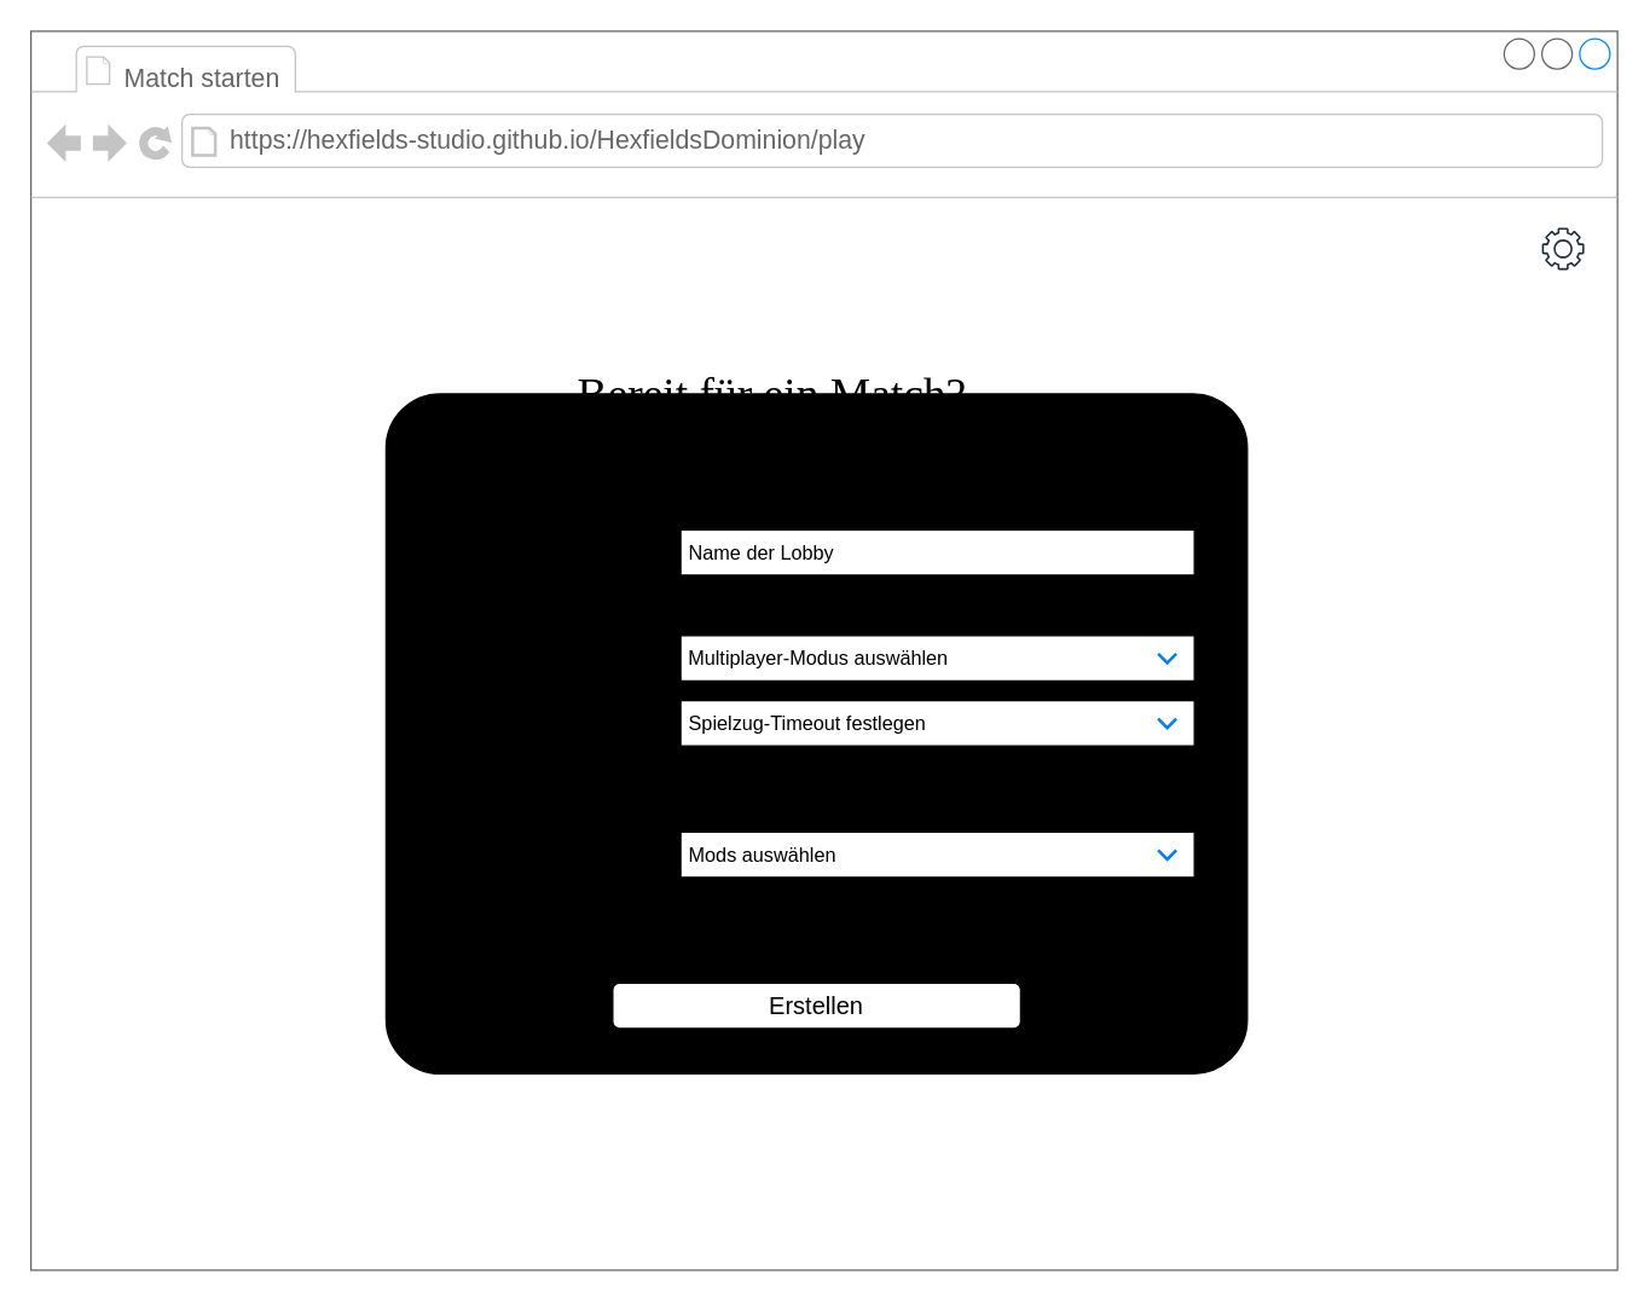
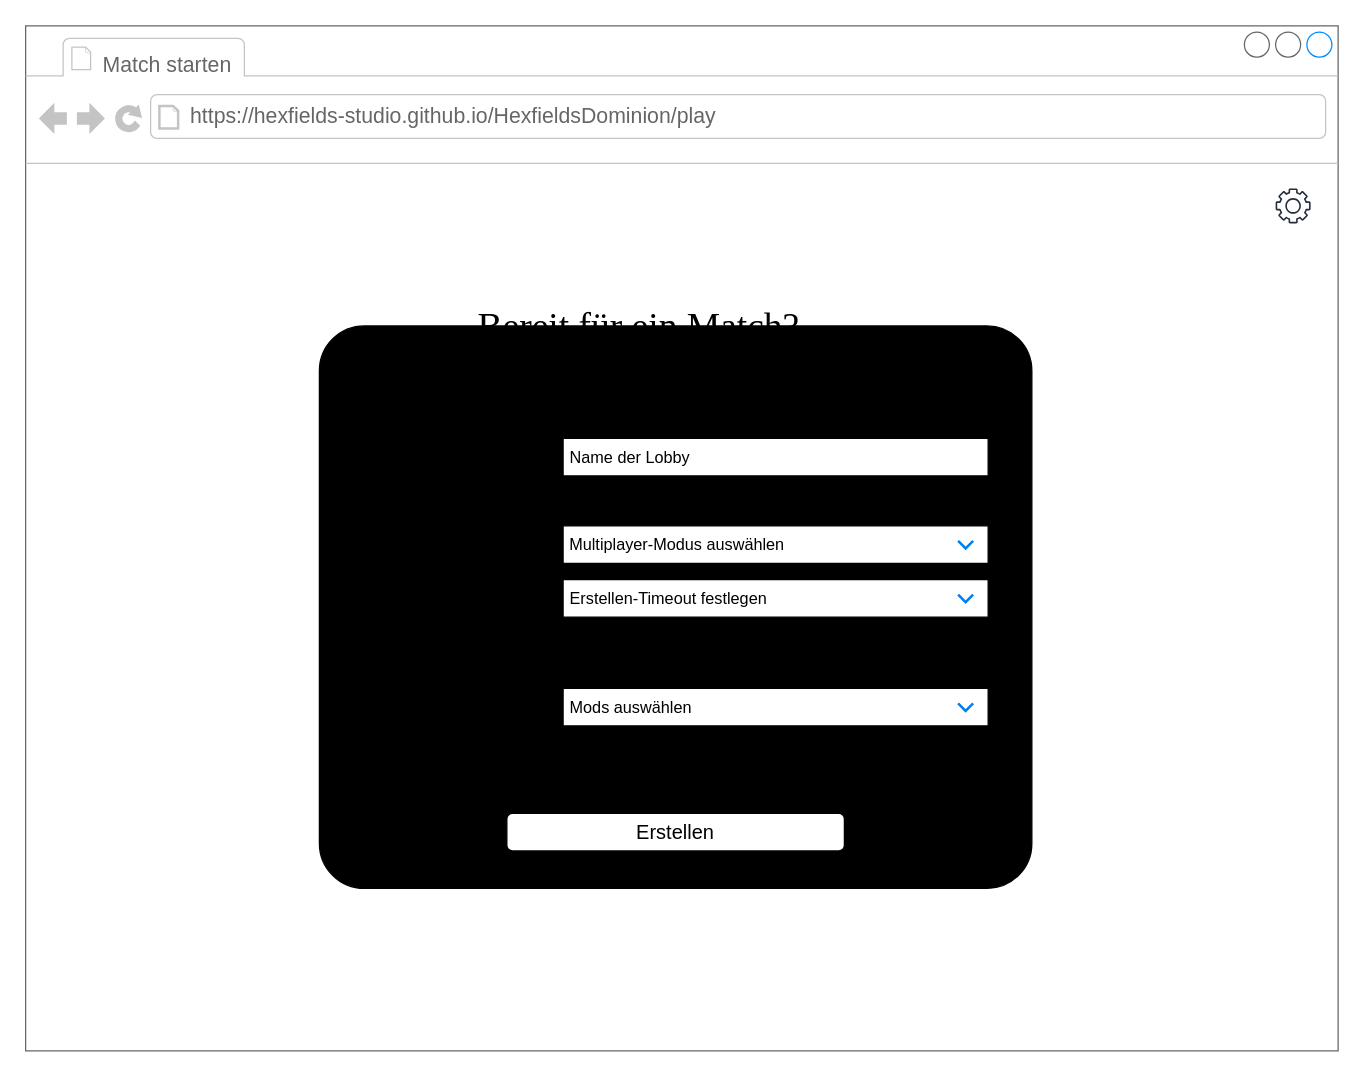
  <mxCell id="0" />
  <mxCell id="1" parent="0" />
  <mxCell id="2" value="" style="strokeWidth=1;shadow=0;dashed=0;align=center;html=1;shape=mxgraph.mockup.containers.browserWindow;rSize=0;strokeColor=#666666;mainText=,;recursiveResize=0;rounded=0;labelBackgroundColor=none;fontFamily=Verdana;fontSize=12" parent="1" vertex="1"><mxGeometry x="20" y="20" width="1050" height="820" as="geometry" /></mxCell>
  <mxCell id="3" value="Match starten" style="strokeWidth=1;shadow=0;dashed=0;align=center;html=1;shape=mxgraph.mockup.containers.anchor;fontSize=17;fontColor=#666666;align=left;" parent="2" vertex="1"><mxGeometry x="60" y="12" width="160" height="40" as="geometry" /></mxCell>
  <mxCell id="4" value="https://hexfields-studio.github.io/HexfieldsDominion/play" style="strokeWidth=1;shadow=0;dashed=0;align=center;html=1;shape=mxgraph.mockup.containers.anchor;rSize=0;fontSize=17;fontColor=#666666;align=left;" parent="2" vertex="1"><mxGeometry x="130" y="60" width="250" height="26" as="geometry" /></mxCell>
  <mxCell id="5" value="Bereit für ein Match?" style="text;html=1;points=[];align=left;verticalAlign=top;spacingTop=-4;fontSize=30;fontFamily=Verdana" parent="2" vertex="1"><mxGeometry x="360" y="220" width="320" height="40" as="geometry" /></mxCell>
  <mxCell id="6" value="&lt;font style=&quot;font-size: 25px;&quot;&gt;Lobby erstellen&lt;/font&gt;" style="rounded=1;whiteSpace=wrap;html=1;fillColor=#0050ef;fontColor=#ffffff;strokeColor=#001DBC;" vertex="1" parent="2"><mxGeometry x="320" y="350" width="400" height="40" as="geometry" /></mxCell>
  <mxCell id="7" value="&lt;font style=&quot;font-size: 25px;&quot;&gt;Lobby beitreten&lt;/font&gt;" style="rounded=1;whiteSpace=wrap;html=1;fillColor=#008a00;fontColor=#ffffff;strokeColor=#005700;" vertex="1" parent="2"><mxGeometry x="320" y="450" width="400" height="40" as="geometry" /></mxCell>
  <mxCell id="8" value="" style="sketch=0;outlineConnect=0;fontColor=#232F3E;gradientColor=none;fillColor=#232F3D;strokeColor=none;dashed=0;verticalLabelPosition=bottom;verticalAlign=top;align=center;html=1;fontSize=12;fontStyle=0;aspect=fixed;pointerEvents=1;shape=mxgraph.aws4.gear;" vertex="1" parent="2"><mxGeometry x="1000" y="130" width="28" height="28" as="geometry" /></mxCell>
  <mxCell id="9" value="" style="rounded=1;whiteSpace=wrap;html=1;fillColor=light-dark(#000000,#1A1A1A);shadow=0;glass=0;perimeterSpacing=0;strokeColor=light-dark(#000000, #6e6e6e);arcSize=8;" vertex="1" parent="2"><mxGeometry x="235" y="240" width="570" height="450" as="geometry" /></mxCell>
  <mxCell id="10" value="&lt;font style=&quot;font-size: 26px;&quot;&gt;Lobby erstellen&lt;/font&gt;" style="text;html=1;points=[];align=left;verticalAlign=top;spacingTop=-4;fontSize=30;fontFamily=Verdana" vertex="1" parent="2"><mxGeometry x="416" y="250" width="208" height="40" as="geometry" /></mxCell>
  <mxCell id="11" value="&lt;font style=&quot;font-size: 16px;&quot;&gt;Erstellen&lt;/font&gt;" style="rounded=1;whiteSpace=wrap;html=1;" vertex="1" parent="2"><mxGeometry x="385" y="630" width="270" height="30" as="geometry" /></mxCell>
  <mxCell id="12" value="" style="shape=mxgraph.sysml.x;" vertex="1" parent="2"><mxGeometry x="758" y="260" width="20" height="20" as="geometry" /></mxCell>
  <mxCell id="13" value="&lt;div align=&quot;left&quot;&gt;&lt;font style=&quot;font-size: 13px; color: light-dark(rgb(0, 0, 0), rgb(102, 102, 102));&quot;&gt;&amp;nbsp;Name der Lobby&lt;/font&gt;&lt;/div&gt;" style="rounded=0;whiteSpace=wrap;html=1;align=left;" vertex="1" parent="2"><mxGeometry x="430" y="330" width="340" height="30" as="geometry" /></mxCell>
  <mxCell id="14" value="&lt;div align=&quot;left&quot;&gt;&lt;font style=&quot;font-size: 15px;&quot;&gt;Name&lt;/font&gt;&lt;/div&gt;" style="text;html=1;whiteSpace=wrap;strokeColor=none;fillColor=none;align=left;verticalAlign=middle;rounded=0;" vertex="1" parent="2"><mxGeometry x="260" y="330" width="150" height="30" as="geometry" /></mxCell>
  <mxCell id="15" value="&lt;font style=&quot;font-size: 15px;&quot;&gt;Multiplayer-Modus&lt;/font&gt;" style="text;html=1;whiteSpace=wrap;strokeColor=none;fillColor=none;align=left;verticalAlign=middle;rounded=0;" vertex="1" parent="2"><mxGeometry x="260" y="400" width="150" height="30" as="geometry" /></mxCell>
  <mxCell id="16" value="&lt;div align=&quot;left&quot;&gt;&amp;nbsp;&lt;font style=&quot;font-size: 13px; color: light-dark(rgb(0, 0, 0), rgb(102, 102, 102));&quot;&gt;Multiplayer-Modus auswählen&lt;/font&gt;&lt;/div&gt;" style="rounded=0;whiteSpace=wrap;html=1;align=left;" vertex="1" parent="2"><mxGeometry x="430" y="400" width="340" height="30" as="geometry" /></mxCell>
  <mxCell id="17" value="&lt;font style=&quot;font-size: 15px;&quot;&gt;Spielzug-Timeout&lt;/font&gt;" style="text;html=1;whiteSpace=wrap;strokeColor=none;fillColor=none;align=left;verticalAlign=middle;rounded=0;" vertex="1" parent="2"><mxGeometry x="260" y="443" width="150" height="30" as="geometry" /></mxCell>
- <mxCell id="18" value="&lt;div align=&quot;left&quot;&gt;&lt;font style=&quot;font-size: 13px; color: light-dark(rgb(0, 0, 0), rgb(102, 102, 102));&quot;&gt;&amp;nbsp;Spielzug-Timeout festlegen&lt;/font&gt;&lt;/div&gt;" style="rounded=0;whiteSpace=wrap;html=1;align=left;" vertex="1" parent="2"><mxGeometry x="430" y="443" width="340" height="30" as="geometry" /></mxCell>
+ <mxCell id="18" value="&lt;div align=&quot;left&quot;&gt;&lt;font style=&quot;font-size: 13px; color: light-dark(rgb(0, 0, 0), rgb(102, 102, 102));&quot;&gt;&amp;nbsp;Erstellen-Timeout festlegen&lt;/font&gt;&lt;/div&gt;" style="rounded=0;whiteSpace=wrap;html=1;align=left;" vertex="1" parent="2"><mxGeometry x="430" y="443" width="340" height="30" as="geometry" /></mxCell>
  <mxCell id="19" value="" style="html=1;verticalLabelPosition=bottom;labelBackgroundColor=#ffffff;verticalAlign=top;shadow=0;dashed=0;strokeWidth=2;shape=mxgraph.ios7.misc.down;strokeColor=#0080f0;" vertex="1" parent="2"><mxGeometry x="746" y="412" width="12" height="6" as="geometry" /></mxCell>
  <mxCell id="20" value="" style="html=1;verticalLabelPosition=bottom;labelBackgroundColor=#ffffff;verticalAlign=top;shadow=0;dashed=0;strokeWidth=2;shape=mxgraph.ios7.misc.down;strokeColor=#0080f0;" vertex="1" parent="2"><mxGeometry x="746" y="455" width="12" height="6" as="geometry" /></mxCell>
  <mxCell id="21" value="&lt;font style=&quot;font-size: 15px;&quot;&gt;Mods&lt;/font&gt;" style="text;html=1;whiteSpace=wrap;strokeColor=none;fillColor=none;align=left;verticalAlign=middle;rounded=0;" vertex="1" parent="2"><mxGeometry x="260" y="530" width="150" height="30" as="geometry" /></mxCell>
  <mxCell id="22" value="&lt;div align=&quot;left&quot;&gt;&lt;font style=&quot;font-size: 13px; color: light-dark(rgb(0, 0, 0), rgb(102, 102, 102));&quot;&gt;&amp;nbsp;Mods auswählen&lt;/font&gt;&lt;/div&gt;" style="rounded=0;whiteSpace=wrap;html=1;align=left;" vertex="1" parent="2"><mxGeometry x="430" y="530" width="340" height="30" as="geometry" /></mxCell>
  <mxCell id="23" value="" style="html=1;verticalLabelPosition=bottom;labelBackgroundColor=#ffffff;verticalAlign=top;shadow=0;dashed=0;strokeWidth=2;shape=mxgraph.ios7.misc.down;strokeColor=#0080f0;" vertex="1" parent="2"><mxGeometry x="746" y="542" width="12" height="6" as="geometry" /></mxCell>
